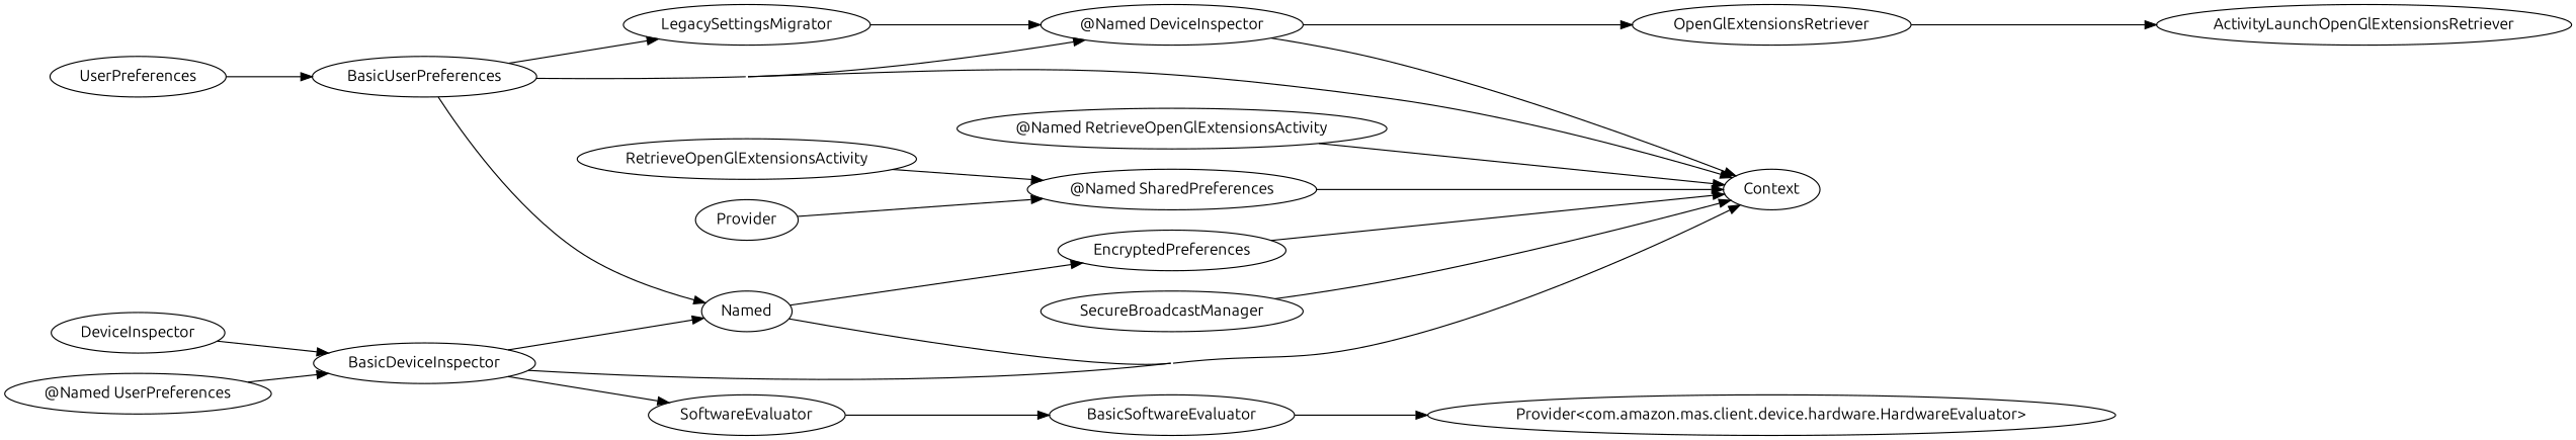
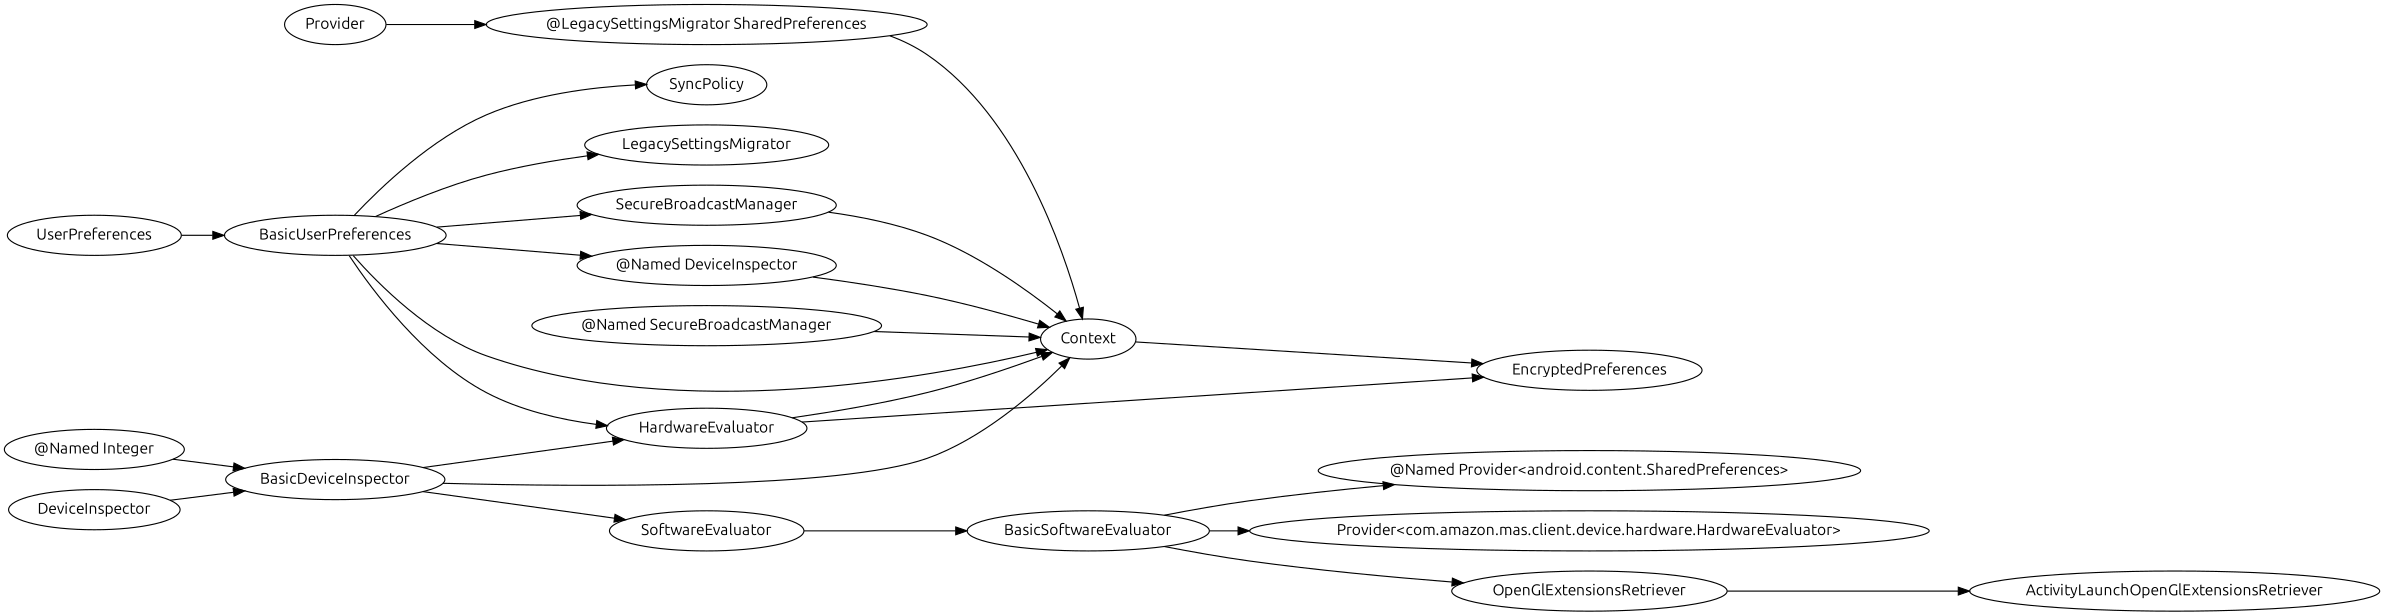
  digraph {
    concentrate=true
    fontname=Ubuntu
    rankdir=LR
    node [fontname=Ubuntu]
    edge [fontname=Ubuntu]
    n1 [label="@Named DeviceInspector"]
    Context
-   n3 [label="@Named RetrieveOpenGlExtensionsActivity"]
-   n4 [label="@Named SharedPreferences"]
-   n5 [label="@Named UserPreferences"]
+   n3 [label="@Named SecureBroadcastManager"]
+   n4 [label="@LegacySettingsMigrator SharedPreferences"]
+   n5 [label="@Named Integer"]
    BasicDeviceInspector
-   HardwareEvaluator [label=Named]
+   HardwareEvaluator
    SoftwareEvaluator
    n9 [label=EncryptedPreferences]
    BasicSoftwareEvaluator
+   n11 [label="@Named Provider<android.content.SharedPreferences>"]
    n12 [label="Provider<com.amazon.mas.client.device.hardware.HardwareEvaluator>"]
    OpenGlExtensionsRetriever
    ActivityLaunchOpenGlExtensionsRetriever
    BasicUserPreferences
    SecureBroadcastManager
    LegacySettingsMigrator
+   SyncPolicy
    DeviceInspector
    n20 [label=Provider]
-   RetrieveOpenGlExtensionsActivity
    UserPreferences
    n1 -> Context
    n3 -> Context
    n4 -> Context
    n5 -> BasicDeviceInspector
    BasicDeviceInspector -> Context
    BasicDeviceInspector -> HardwareEvaluator
    BasicDeviceInspector -> SoftwareEvaluator
    HardwareEvaluator -> Context
    HardwareEvaluator -> n9
    SoftwareEvaluator -> BasicSoftwareEvaluator
-   n9 -> Context
+   Context -> n9
+   BasicSoftwareEvaluator -> n11
    BasicSoftwareEvaluator -> n12
-   n1 -> OpenGlExtensionsRetriever
+   BasicSoftwareEvaluator -> OpenGlExtensionsRetriever
    OpenGlExtensionsRetriever -> ActivityLaunchOpenGlExtensionsRetriever
    BasicUserPreferences -> n1
    BasicUserPreferences -> Context
    BasicUserPreferences -> HardwareEvaluator
+   BasicUserPreferences -> SecureBroadcastManager
    BasicUserPreferences -> LegacySettingsMigrator
+   BasicUserPreferences -> SyncPolicy
    SecureBroadcastManager -> Context
-   LegacySettingsMigrator -> n1
    DeviceInspector -> BasicDeviceInspector
    n20 -> n4
-   RetrieveOpenGlExtensionsActivity -> n4
    UserPreferences -> BasicUserPreferences
  }
